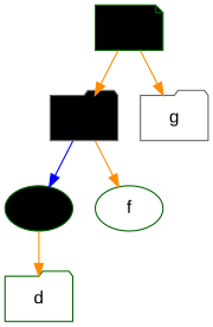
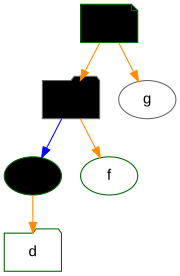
  digraph {
    fontname="Liberation Sans"
    node [color=darkgreen fillcolor=black fontname="Liberation Sans" shape=folder]
    edge [color=darkorange fontname="Liberation Sans"]
    a [shape=note style=filled]
    b [color=gray40 style=filled]
-   g [color=gray40 fillcolor=white]
+   g [color=gray40 fillcolor=white shape=ellipse]
    c [shape=ellipse style=filled]
    f [fillcolor=white shape=ellipse]
    d [fillcolor=white]
    a -> b
    a -> g
    b -> c [color=blue]
    b -> f
    c -> d
  }
